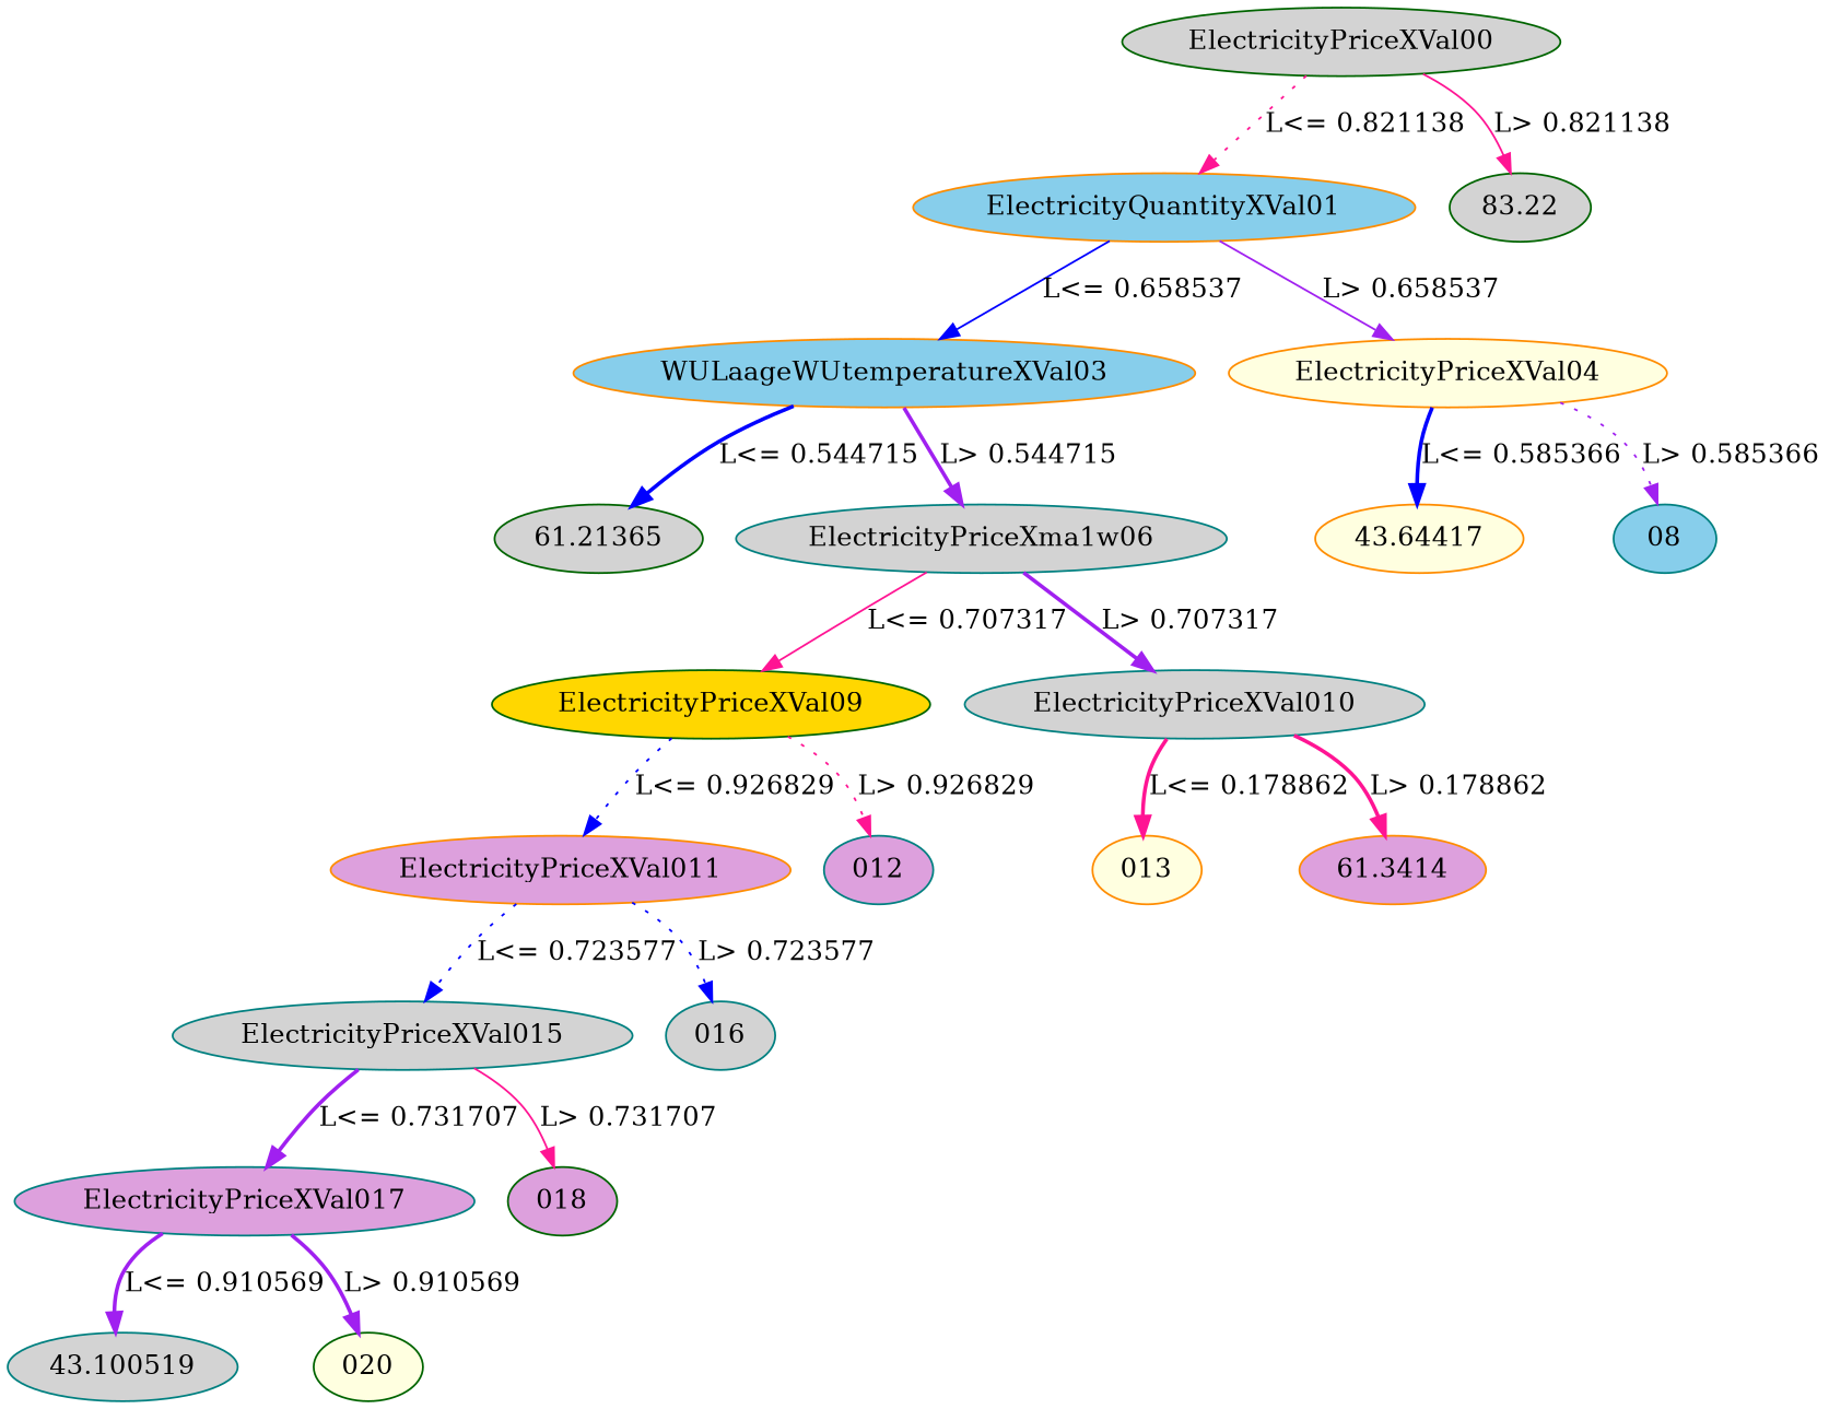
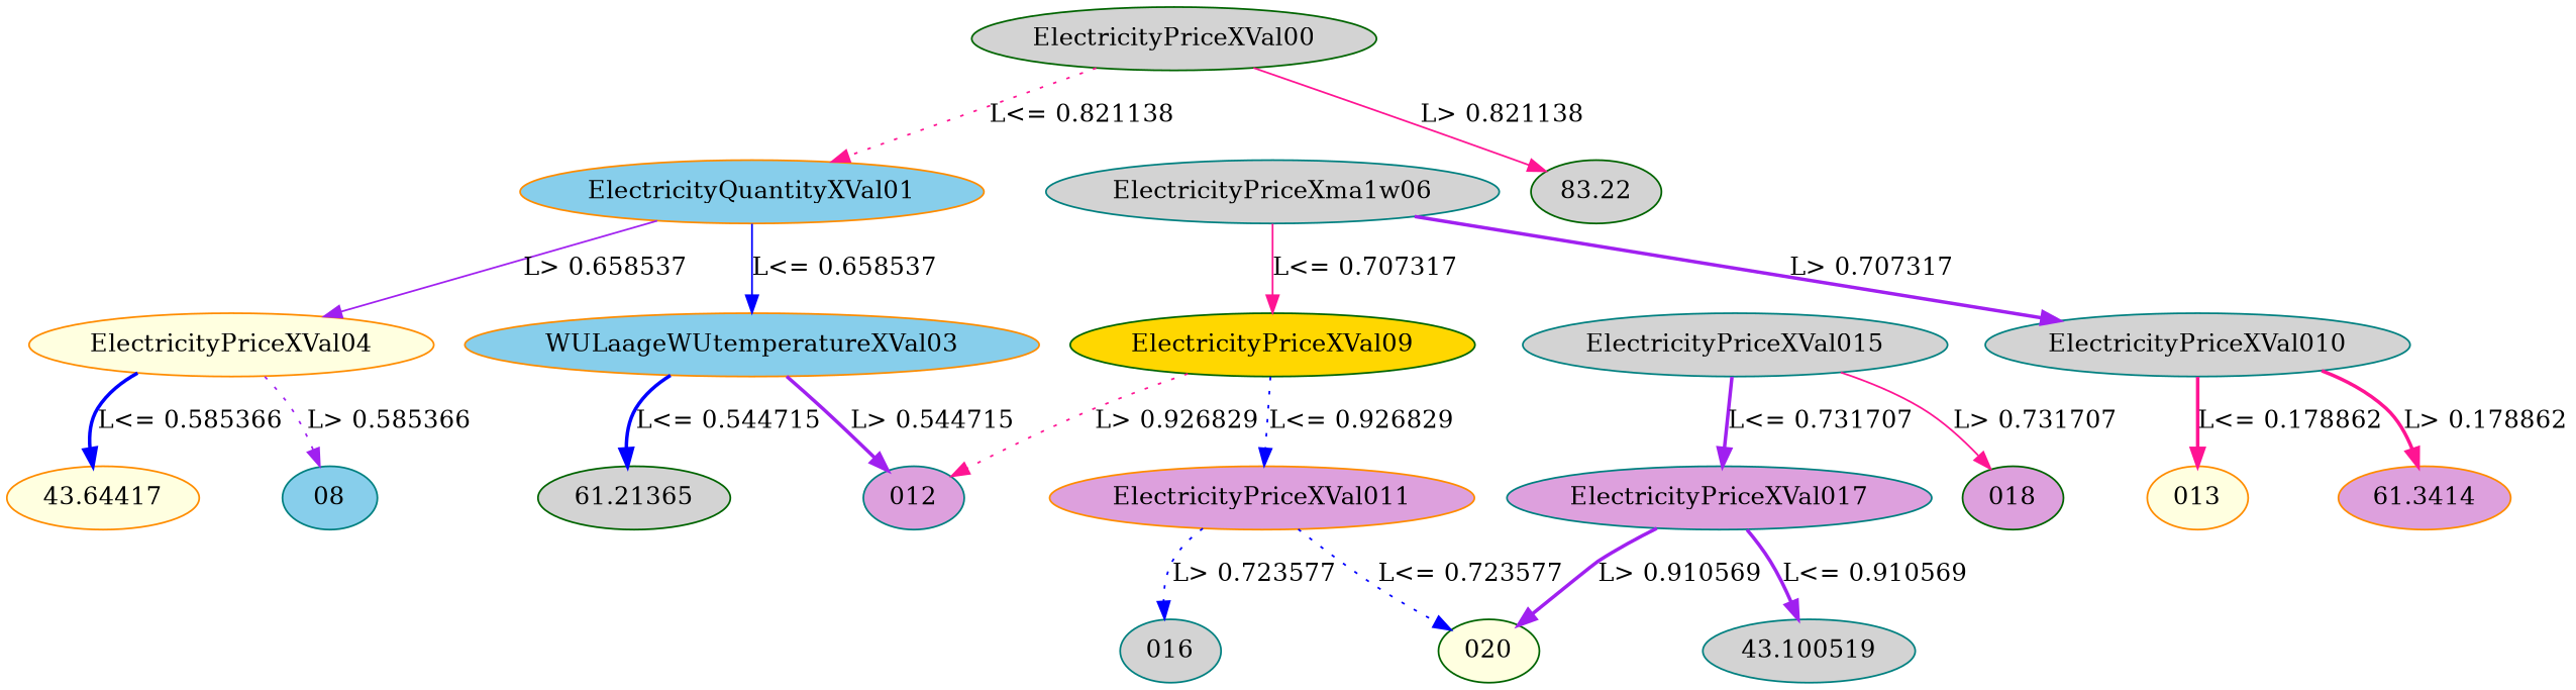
  digraph {
    node [color=teal fillcolor=lightgrey style=filled]
    edge [color=purple style=bold]
    ElectricityQuantityXVal01 [color=darkorange fillcolor=skyblue]
    ElectricityPriceXVal00 [color=darkgreen]
    83.22 [color=darkgreen]
    WULaageWUtemperatureXVal03 [color=darkorange fillcolor=skyblue]
    ElectricityPriceXVal04 [color=darkorange fillcolor=lightyellow]
    61.21365 [color=darkgreen]
    ElectricityPriceXma1w06
    43.64417 [color=darkorange fillcolor=lightyellow]
    08 [fillcolor=skyblue]
    ElectricityPriceXVal09 [color=darkgreen fillcolor=gold]
    ElectricityPriceXVal010
    ElectricityPriceXVal011 [color=darkorange fillcolor=plum]
    012 [fillcolor=plum]
    013 [color=darkorange fillcolor=lightyellow]
    61.3414 [color=darkorange fillcolor=plum]
    ElectricityPriceXVal015
    016
    ElectricityPriceXVal017 [fillcolor=plum]
    018 [color=darkgreen fillcolor=plum]
    43.100519
    020 [color=darkgreen fillcolor=lightyellow]
    ElectricityQuantityXVal01 -> WULaageWUtemperatureXVal03 [color=blue label="L<= 0.658537" style=solid]
    ElectricityQuantityXVal01 -> ElectricityPriceXVal04 [label="L> 0.658537" style=solid]
    ElectricityPriceXVal00 -> ElectricityQuantityXVal01 [color=deeppink label="L<= 0.821138" style=dotted]
    ElectricityPriceXVal00 -> 83.22 [color=deeppink label="L> 0.821138" style=solid]
    WULaageWUtemperatureXVal03 -> 61.21365 [color=blue label="L<= 0.544715"]
-   WULaageWUtemperatureXVal03 -> ElectricityPriceXma1w06 [label="L> 0.544715"]
+   WULaageWUtemperatureXVal03 -> 012 [label="L> 0.544715"]
    ElectricityPriceXVal04 -> 43.64417 [color=blue label="L<= 0.585366"]
    ElectricityPriceXVal04 -> 08 [label="L> 0.585366" style=dotted]
    ElectricityPriceXma1w06 -> ElectricityPriceXVal09 [color=deeppink label="L<= 0.707317" style=solid]
    ElectricityPriceXma1w06 -> ElectricityPriceXVal010 [label="L> 0.707317"]
    ElectricityPriceXVal09 -> ElectricityPriceXVal011 [color=blue label="L<= 0.926829" style=dotted]
    ElectricityPriceXVal09 -> 012 [color=deeppink label="L> 0.926829" style=dotted]
    ElectricityPriceXVal010 -> 013 [color=deeppink label="L<= 0.178862"]
    ElectricityPriceXVal010 -> 61.3414 [color=deeppink label="L> 0.178862"]
-   ElectricityPriceXVal011 -> ElectricityPriceXVal015 [color=blue label="L<= 0.723577" style=dotted]
+   ElectricityPriceXVal011 -> 020 [color=blue label="L<= 0.723577" style=dotted]
    ElectricityPriceXVal011 -> 016 [color=blue label="L> 0.723577" style=dotted]
    ElectricityPriceXVal015 -> ElectricityPriceXVal017 [label="L<= 0.731707"]
    ElectricityPriceXVal015 -> 018 [color=deeppink label="L> 0.731707" style=solid]
    ElectricityPriceXVal017 -> 43.100519 [label="L<= 0.910569"]
    ElectricityPriceXVal017 -> 020 [label="L> 0.910569"]
  }
